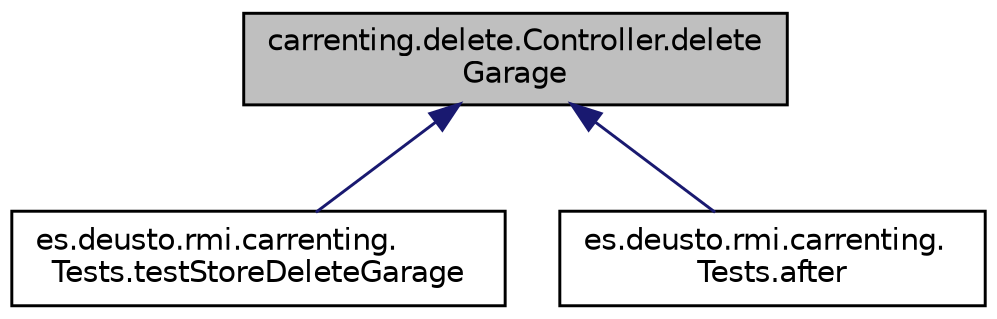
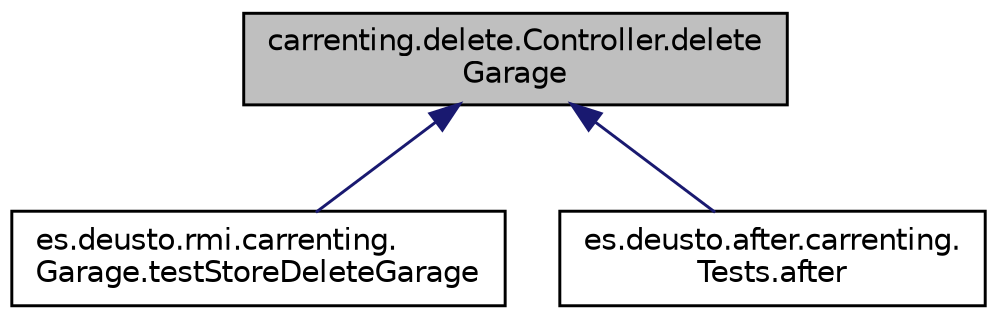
  digraph {
    fontname="DejaVu Sans"
    rankdir=TB
    node [color=black fillcolor=white fontname="DejaVu Sans" fontsize=10 shape=record style=filled]
    edge [color=midnightblue dir=back fontname="DejaVu Sans" fontsize=10 labelfontname=Helvetica labelfontsize=10 style=solid]
    n1 [fillcolor=grey75 fontcolor=black height=0.2 label="carrenting.delete.Controller.delete\lGarage" width=0.4]
-   n2 [height=0.2 label="es.deusto.rmi.carrenting.\lTests.testStoreDeleteGarage" width=0.4]
-   n3 [height=0.2 label="es.deusto.rmi.carrenting.\lTests.after" width=0.4]
+   n2 [height=0.2 label="es.deusto.rmi.carrenting.\lGarage.testStoreDeleteGarage" width=0.4]
+   n3 [height=0.2 label="es.deusto.after.carrenting.\lTests.after" width=0.4]
    n1 -> n2
    n1 -> n3
  }
